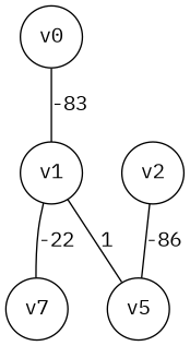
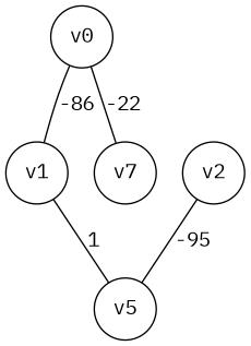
  graph {
    fontname="IBM Plex Mono"
    node [fontname="IBM Plex Mono" shape=circle]
    edge [fontname="IBM Plex Mono"]
    n1 [label=v0]
    n2 [label=v1]
    n3 [label=v5]
    n4 [label=v7]
    n5 [label=v2]
-   n1 -- n2 [label=-83]
+   n1 -- n2 [label=-86]
    n2 -- n3 [label=1]
-   n2 -- n4 [label=-22]
-   n5 -- n3 [label=-86]
+   n1 -- n4 [label=-22]
+   n5 -- n3 [label=-95]
  }
